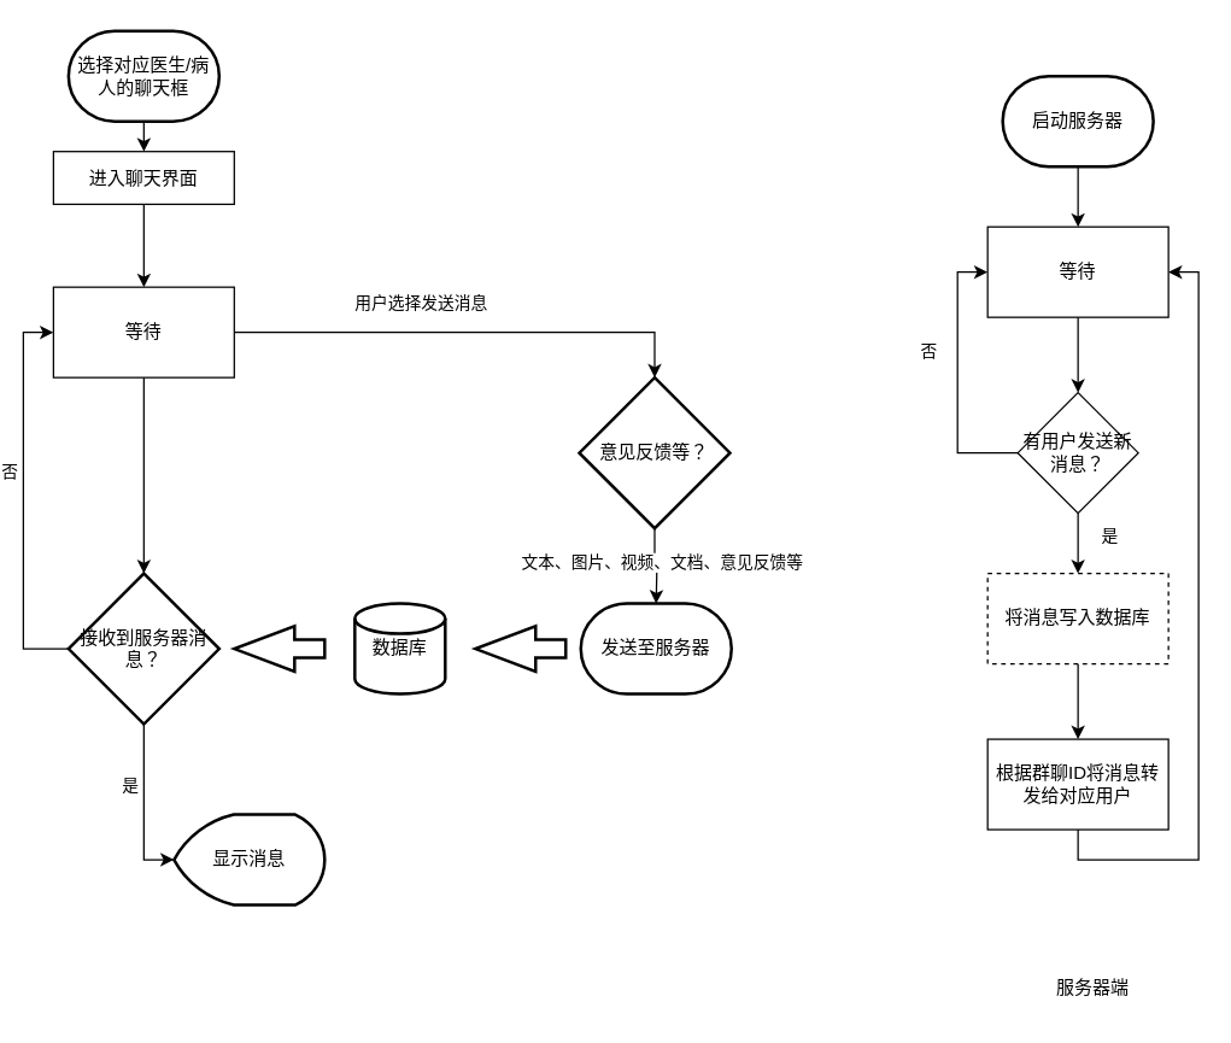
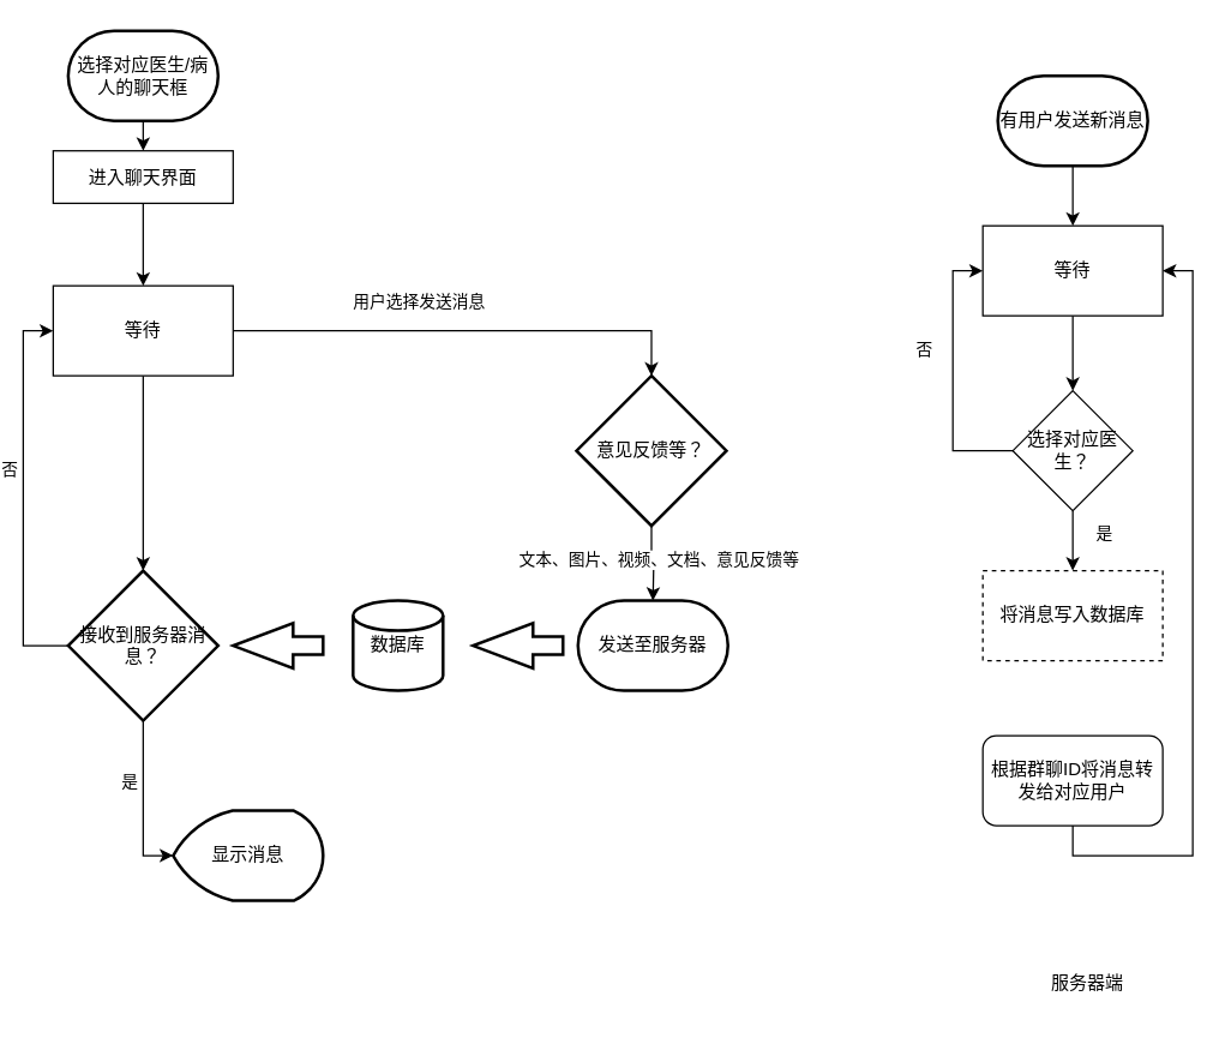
  <mxCell id="0" />
  <mxCell id="1" parent="0" />
  <mxCell id="2" style="edgeStyle=orthogonalEdgeStyle;rounded=0;orthogonalLoop=1;jettySize=auto;html=1;exitX=0.5;exitY=1;exitDx=0;exitDy=0;entryX=0.5;entryY=0;entryDx=0;entryDy=0;entryPerimeter=0;" parent="1" source="3" edge="1"><mxGeometry relative="1" as="geometry"><mxPoint x="80" y="190" as="targetPoint" /></mxGeometry></mxCell>
  <mxCell id="3" value="进入聊天界面" style="rounded=0;whiteSpace=wrap;html=1;" parent="1" vertex="1"><mxGeometry x="20" y="100" width="120" height="35" as="geometry" /></mxCell>
  <mxCell id="4" style="edgeStyle=orthogonalEdgeStyle;rounded=0;orthogonalLoop=1;jettySize=auto;html=1;exitX=0.5;exitY=1;exitDx=0;exitDy=0;exitPerimeter=0;entryX=0.5;entryY=0;entryDx=0;entryDy=0;" parent="1" source="5" target="3" edge="1"><mxGeometry relative="1" as="geometry" /></mxCell>
  <mxCell id="5" value="选择对应医生/病人的聊天框" style="strokeWidth=2;html=1;shape=mxgraph.flowchart.terminator;whiteSpace=wrap;" parent="1" vertex="1"><mxGeometry x="30" y="20" width="100" height="60" as="geometry" /></mxCell>
  <mxCell id="6" style="edgeStyle=orthogonalEdgeStyle;rounded=0;orthogonalLoop=1;jettySize=auto;html=1;exitX=0.5;exitY=1;exitDx=0;exitDy=0;exitPerimeter=0;" parent="1" source="8" edge="1"><mxGeometry relative="1" as="geometry"><mxPoint x="420" y="400" as="targetPoint" /></mxGeometry></mxCell>
  <mxCell id="7" value="文本、图片、视频、文档、意见反馈等" style="edgeLabel;html=1;align=center;verticalAlign=middle;resizable=0;points=[];" parent="6" vertex="1" connectable="0"><mxGeometry x="-0.129" y="4" relative="1" as="geometry"><mxPoint as="offset" /></mxGeometry></mxCell>
  <mxCell id="8" value="意见反馈等？" style="strokeWidth=2;html=1;shape=mxgraph.flowchart.decision;whiteSpace=wrap;" parent="1" vertex="1"><mxGeometry x="369" y="250" width="100" height="100" as="geometry" /></mxCell>
  <mxCell id="9" style="edgeStyle=orthogonalEdgeStyle;rounded=0;orthogonalLoop=1;jettySize=auto;html=1;exitX=0.5;exitY=1;exitDx=0;exitDy=0;entryX=0.5;entryY=0;entryDx=0;entryDy=0;entryPerimeter=0;" parent="1" source="12" target="17" edge="1"><mxGeometry relative="1" as="geometry" /></mxCell>
  <mxCell id="10" style="edgeStyle=orthogonalEdgeStyle;rounded=0;orthogonalLoop=1;jettySize=auto;html=1;exitX=1;exitY=0.5;exitDx=0;exitDy=0;entryX=0.5;entryY=0;entryDx=0;entryDy=0;entryPerimeter=0;" parent="1" source="12" target="8" edge="1"><mxGeometry relative="1" as="geometry" /></mxCell>
  <mxCell id="11" value="用户选择发送消息" style="edgeLabel;html=1;align=center;verticalAlign=middle;resizable=0;points=[];" parent="10" vertex="1" connectable="0"><mxGeometry x="-0.202" y="3" relative="1" as="geometry"><mxPoint y="-17" as="offset" /></mxGeometry></mxCell>
  <mxCell id="12" value="等待" style="rounded=0;whiteSpace=wrap;html=1;" parent="1" vertex="1"><mxGeometry x="20" y="190" width="120" height="60" as="geometry" /></mxCell>
  <mxCell id="13" style="edgeStyle=orthogonalEdgeStyle;rounded=0;orthogonalLoop=1;jettySize=auto;html=1;exitX=0;exitY=0.5;exitDx=0;exitDy=0;exitPerimeter=0;entryX=0;entryY=0.5;entryDx=0;entryDy=0;" parent="1" source="17" target="12" edge="1"><mxGeometry relative="1" as="geometry" /></mxCell>
  <mxCell id="14" value="否" style="edgeLabel;html=1;align=center;verticalAlign=middle;resizable=0;points=[];" parent="13" vertex="1" connectable="0"><mxGeometry x="0.24" y="3" relative="1" as="geometry"><mxPoint x="-7" y="13" as="offset" /></mxGeometry></mxCell>
  <mxCell id="15" style="edgeStyle=orthogonalEdgeStyle;rounded=0;orthogonalLoop=1;jettySize=auto;html=1;exitX=0.5;exitY=1;exitDx=0;exitDy=0;exitPerimeter=0;entryX=0;entryY=0.5;entryDx=0;entryDy=0;entryPerimeter=0;" parent="1" source="17" target="18" edge="1"><mxGeometry relative="1" as="geometry" /></mxCell>
  <mxCell id="16" value="是" style="edgeLabel;html=1;align=center;verticalAlign=middle;resizable=0;points=[];" parent="15" vertex="1" connectable="0"><mxGeometry x="-0.345" y="-3" relative="1" as="geometry"><mxPoint x="-7" y="4" as="offset" /></mxGeometry></mxCell>
  <mxCell id="17" value="接收到服务器消息？" style="strokeWidth=2;html=1;shape=mxgraph.flowchart.decision;whiteSpace=wrap;" parent="1" vertex="1"><mxGeometry x="30" y="380" width="100" height="100" as="geometry" /></mxCell>
  <mxCell id="18" value="显示消息" style="strokeWidth=2;html=1;shape=mxgraph.flowchart.display;whiteSpace=wrap;" parent="1" vertex="1"><mxGeometry x="100" y="540" width="100" height="60" as="geometry" /></mxCell>
  <mxCell id="19" value="数据库" style="strokeWidth=2;html=1;shape=mxgraph.flowchart.database;whiteSpace=wrap;" parent="1" vertex="1"><mxGeometry x="220" y="400" width="60" height="60" as="geometry" /></mxCell>
  <mxCell id="20" value="" style="verticalLabelPosition=bottom;verticalAlign=top;html=1;strokeWidth=2;shape=mxgraph.arrows2.arrow;dy=0.6;dx=40;notch=0;rotation=-180;" parent="1" vertex="1"><mxGeometry x="140" y="415" width="60" height="30" as="geometry" /></mxCell>
  <mxCell id="21" value="发送至服务器" style="strokeWidth=2;html=1;shape=mxgraph.flowchart.terminator;whiteSpace=wrap;" parent="1" vertex="1"><mxGeometry x="370" y="400" width="100" height="60" as="geometry" /></mxCell>
  <mxCell id="22" value="" style="verticalLabelPosition=bottom;verticalAlign=top;html=1;strokeWidth=2;shape=mxgraph.arrows2.arrow;dy=0.6;dx=40;notch=0;rotation=-180;" parent="1" vertex="1"><mxGeometry x="300" y="415" width="60" height="30" as="geometry" /></mxCell>
  <mxCell id="23" style="edgeStyle=orthogonalEdgeStyle;rounded=0;orthogonalLoop=1;jettySize=auto;html=1;exitX=0.5;exitY=1;exitDx=0;exitDy=0;exitPerimeter=0;entryX=0.5;entryY=0;entryDx=0;entryDy=0;" parent="1" source="24" target="26" edge="1"><mxGeometry relative="1" as="geometry" /></mxCell>
- <mxCell id="24" value="启动服务器" style="strokeWidth=2;html=1;shape=mxgraph.flowchart.terminator;whiteSpace=wrap;" parent="1" vertex="1"><mxGeometry x="650" y="50" width="100" height="60" as="geometry" /></mxCell>
+ <mxCell id="24" value="有用户发送新消息" style="strokeWidth=2;html=1;shape=mxgraph.flowchart.terminator;whiteSpace=wrap;" parent="1" vertex="1"><mxGeometry x="650" y="50" width="100" height="60" as="geometry" /></mxCell>
  <mxCell id="25" style="edgeStyle=orthogonalEdgeStyle;rounded=0;orthogonalLoop=1;jettySize=auto;html=1;exitX=0.5;exitY=1;exitDx=0;exitDy=0;entryX=0.5;entryY=0;entryDx=0;entryDy=0;" parent="1" source="26" target="31" edge="1"><mxGeometry relative="1" as="geometry" /></mxCell>
  <mxCell id="26" value="等待" style="rounded=0;whiteSpace=wrap;html=1;" parent="1" vertex="1"><mxGeometry x="640" y="150" width="120" height="60" as="geometry" /></mxCell>
  <mxCell id="27" style="edgeStyle=orthogonalEdgeStyle;rounded=0;orthogonalLoop=1;jettySize=auto;html=1;exitX=0;exitY=0.5;exitDx=0;exitDy=0;entryX=0;entryY=0.5;entryDx=0;entryDy=0;" parent="1" source="31" target="26" edge="1"><mxGeometry relative="1" as="geometry" /></mxCell>
  <mxCell id="28" value="否" style="edgeLabel;html=1;align=center;verticalAlign=middle;resizable=0;points=[];" parent="27" vertex="1" connectable="0"><mxGeometry x="0.196" y="2" relative="1" as="geometry"><mxPoint x="-18" as="offset" /></mxGeometry></mxCell>
  <mxCell id="29" style="edgeStyle=orthogonalEdgeStyle;rounded=0;orthogonalLoop=1;jettySize=auto;html=1;exitX=0.5;exitY=1;exitDx=0;exitDy=0;entryX=0.5;entryY=0;entryDx=0;entryDy=0;" parent="1" source="31" target="33" edge="1"><mxGeometry relative="1" as="geometry"><mxPoint x="699.8" y="400" as="targetPoint" /></mxGeometry></mxCell>
  <mxCell id="30" value="是" style="edgeLabel;html=1;align=center;verticalAlign=middle;resizable=0;points=[];" parent="29" vertex="1" connectable="0"><mxGeometry x="-0.323" y="1" relative="1" as="geometry"><mxPoint x="19" as="offset" /></mxGeometry></mxCell>
- <mxCell id="31" value="有用户发送新消息？" style="rhombus;whiteSpace=wrap;html=1;" parent="1" vertex="1"><mxGeometry x="660" y="260" width="80" height="80" as="geometry" /></mxCell>
- <mxCell id="32" style="edgeStyle=orthogonalEdgeStyle;rounded=0;orthogonalLoop=1;jettySize=auto;html=1;exitX=0.5;exitY=1;exitDx=0;exitDy=0;entryX=0.5;entryY=0;entryDx=0;entryDy=0;" parent="1" source="33" target="35" edge="1"><mxGeometry relative="1" as="geometry" /></mxCell>
+ <mxCell id="31" value="选择对应医生？" style="rhombus;whiteSpace=wrap;html=1;" parent="1" vertex="1"><mxGeometry x="660" y="260" width="80" height="80" as="geometry" /></mxCell>
  <mxCell id="33" value="将消息写入数据库" style="rounded=0;whiteSpace=wrap;html=1;dashed=1;" parent="1" vertex="1"><mxGeometry x="640" y="380" width="120" height="60" as="geometry" /></mxCell>
  <mxCell id="34" style="edgeStyle=orthogonalEdgeStyle;rounded=0;orthogonalLoop=1;jettySize=auto;html=1;exitX=0.5;exitY=1;exitDx=0;exitDy=0;entryX=1;entryY=0.5;entryDx=0;entryDy=0;" parent="1" source="35" target="26" edge="1"><mxGeometry relative="1" as="geometry"><Array as="points"><mxPoint x="700" y="570" /><mxPoint x="780" y="570" /><mxPoint x="780" y="180" /></Array></mxGeometry></mxCell>
- <mxCell id="35" value="根据群聊ID将消息转发给对应用户" style="rounded=0;whiteSpace=wrap;html=1;" parent="1" vertex="1"><mxGeometry x="640" y="490" width="120" height="60" as="geometry" /></mxCell>
+ <mxCell id="35" value="根据群聊ID将消息转发给对应用户" style="whiteSpace=wrap;html=1;rounded=1;" parent="1" vertex="1"><mxGeometry x="640" y="490" width="120" height="60" as="geometry" /></mxCell>
  <mxCell id="36" value="服务器端" style="text;html=1;strokeColor=none;fillColor=none;align=center;verticalAlign=middle;whiteSpace=wrap;rounded=0;" vertex="1" parent="1"><mxGeometry x="680" y="640" width="60" height="30" as="geometry" /></mxCell>
